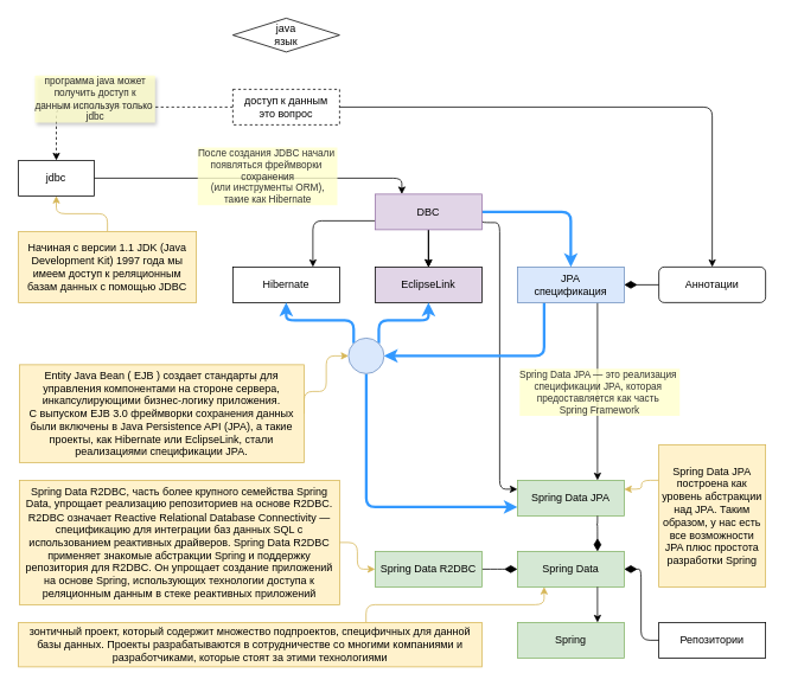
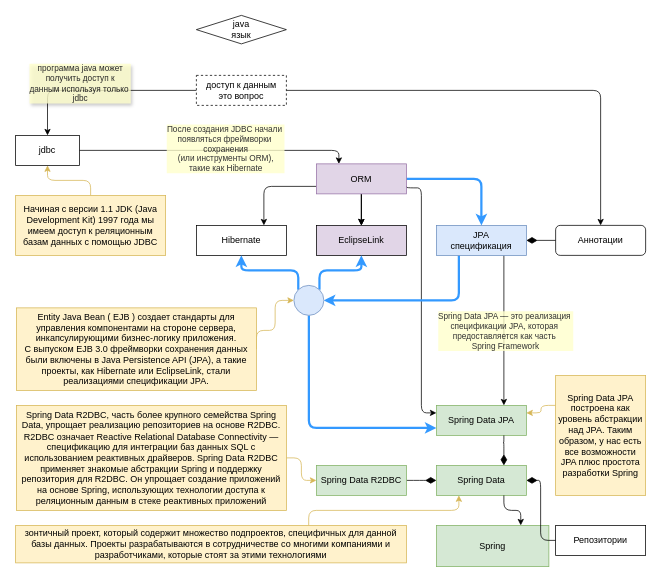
  <mxCell id="0" />
  <mxCell id="1" parent="0" />
  <mxCell id="2" value="java&lt;div&gt;язык&lt;/div&gt;" style="rhombus;whiteSpace=wrap;html=1;" vertex="1" parent="1"><mxGeometry x="261" y="20" width="120" height="38" as="geometry" /></mxCell>
- <mxCell id="3" value="" style="edgeStyle=orthogonalEdgeStyle;html=1;entryX=0.5;entryY=0;entryDx=0;entryDy=0;dashed=1;" edge="1" parent="1" source="6" target="9"><mxGeometry relative="1" as="geometry" /></mxCell>
+ <mxCell id="3" value="" style="edgeStyle=orthogonalEdgeStyle;html=1;entryX=0.5;entryY=0;entryDx=0;entryDy=0;" edge="1" parent="1" source="6" target="9"><mxGeometry relative="1" as="geometry" /></mxCell>
  <mxCell id="4" value="программа java может&lt;div&gt;получить доступ к&lt;/div&gt;&lt;div&gt;данным используя только&amp;nbsp;&lt;/div&gt;&lt;div&gt;jdbc&lt;/div&gt;" style="edgeLabel;html=1;align=center;verticalAlign=middle;resizable=0;points=[];fontFamily=Helvetica;fontSize=11;fontColor=default;labelBackgroundColor=#FFFFCC;textShadow=1;textOpacity=80;" vertex="1" connectable="0" parent="3"><mxGeometry x="-0.054" relative="1" as="geometry"><mxPoint x="-34" y="-10" as="offset" /></mxGeometry></mxCell>
  <mxCell id="5" value="" style="edgeStyle=orthogonalEdgeStyle;html=1;" edge="1" parent="1" source="6" target="46"><mxGeometry relative="1" as="geometry" /></mxCell>
  <mxCell id="6" value="доступ к данным&lt;div&gt;это вопрос&lt;/div&gt;" style="whiteSpace=wrap;html=1;rounded=0;dashed=1;" vertex="1" parent="1"><mxGeometry x="261" y="100" width="120" height="40" as="geometry" /></mxCell>
  <mxCell id="7" style="edgeStyle=orthogonalEdgeStyle;shape=connector;rounded=1;html=1;exitX=1;exitY=0.5;exitDx=0;exitDy=0;entryX=0.25;entryY=0;entryDx=0;entryDy=0;strokeColor=default;align=center;verticalAlign=middle;fontFamily=Helvetica;fontSize=11;fontColor=default;labelBackgroundColor=default;endArrow=classic;" edge="1" parent="1" source="9" target="16"><mxGeometry relative="1" as="geometry"><Array as="points"><mxPoint x="451" y="200" /></Array></mxGeometry></mxCell>
  <mxCell id="8" value="После создания JDBC начали&amp;nbsp;&lt;div&gt;появляться фреймворки&amp;nbsp;&lt;/div&gt;&lt;div&gt;сохранения&lt;/div&gt;&lt;div&gt;&amp;nbsp;(или инструменты ORM),&amp;nbsp;&lt;/div&gt;&lt;div&gt;такие как&amp;nbsp;Hibernate&lt;/div&gt;" style="edgeLabel;html=1;align=center;verticalAlign=middle;resizable=0;points=[];rounded=0;fillColor=none;gradientColor=none;fontFamily=Helvetica;fontSize=11;fontColor=default;textOpacity=80;labelBackgroundColor=#FFFFCC;" vertex="1" connectable="0" parent="7"><mxGeometry x="0.064" y="3" relative="1" as="geometry"><mxPoint as="offset" /></mxGeometry></mxCell>
  <mxCell id="9" value="jdbc" style="whiteSpace=wrap;html=1;rounded=0;" vertex="1" parent="1"><mxGeometry x="20" y="180" width="85" height="40" as="geometry" /></mxCell>
  <mxCell id="10" value="" style="edgeStyle=orthogonalEdgeStyle;shape=connector;rounded=1;html=1;strokeColor=default;align=center;verticalAlign=middle;fontFamily=Helvetica;fontSize=11;fontColor=default;labelBackgroundColor=default;endArrow=classic;entryX=0.75;entryY=0;entryDx=0;entryDy=0;exitX=0;exitY=0.75;exitDx=0;exitDy=0;" edge="1" parent="1" source="16" target="19"><mxGeometry relative="1" as="geometry"><mxPoint x="420" y="210" as="sourcePoint" /></mxGeometry></mxCell>
  <mxCell id="11" value="" style="edgeStyle=orthogonalEdgeStyle;shape=connector;rounded=1;html=1;strokeColor=#3399FF;align=center;verticalAlign=middle;fontFamily=Helvetica;fontSize=11;fontColor=default;labelBackgroundColor=default;endArrow=classic;exitX=1;exitY=0.5;exitDx=0;exitDy=0;fillColor=#dae8fc;strokeWidth=3;" edge="1" parent="1" source="16" target="23"><mxGeometry relative="1" as="geometry" /></mxCell>
  <mxCell id="12" value="" style="edgeStyle=orthogonalEdgeStyle;shape=connector;rounded=1;html=1;strokeColor=default;align=center;verticalAlign=middle;fontFamily=Helvetica;fontSize=11;fontColor=default;labelBackgroundColor=default;endArrow=classic;" edge="1" parent="1" source="16" target="24"><mxGeometry relative="1" as="geometry" /></mxCell>
  <mxCell id="13" value="" style="edgeStyle=orthogonalEdgeStyle;shape=connector;rounded=1;html=1;strokeColor=default;align=center;verticalAlign=middle;fontFamily=Helvetica;fontSize=11;fontColor=default;labelBackgroundColor=default;endArrow=classic;" edge="1" parent="1" source="16" target="24"><mxGeometry relative="1" as="geometry" /></mxCell>
  <mxCell id="14" value="" style="edgeStyle=orthogonalEdgeStyle;shape=connector;rounded=1;html=1;strokeColor=default;align=center;verticalAlign=middle;fontFamily=Helvetica;fontSize=11;fontColor=default;labelBackgroundColor=default;endArrow=classic;" edge="1" parent="1" source="16" target="24"><mxGeometry relative="1" as="geometry" /></mxCell>
  <mxCell id="15" style="edgeStyle=orthogonalEdgeStyle;shape=connector;rounded=1;html=1;exitX=1;exitY=0.75;exitDx=0;exitDy=0;strokeColor=default;align=center;verticalAlign=middle;fontFamily=Helvetica;fontSize=11;fontColor=default;labelBackgroundColor=default;endArrow=classic;entryX=0;entryY=0.25;entryDx=0;entryDy=0;" edge="1" parent="1" source="16" target="30"><mxGeometry relative="1" as="geometry"><Array as="points"><mxPoint x="541" y="250" /><mxPoint x="561" y="250" /><mxPoint x="561" y="550" /></Array></mxGeometry></mxCell>
- <mxCell id="16" value="DBC" style="whiteSpace=wrap;html=1;rounded=0;fillColor=#e1d5e7;strokeColor=#9673a6;" vertex="1" parent="1"><mxGeometry x="421" y="218" width="120" height="40" as="geometry" /></mxCell>
+ <mxCell id="16" value="ORM" style="whiteSpace=wrap;html=1;rounded=0;fillColor=#e1d5e7;strokeColor=#9673a6;" vertex="1" parent="1"><mxGeometry x="421" y="218" width="120" height="40" as="geometry" /></mxCell>
  <mxCell id="17" style="edgeStyle=orthogonalEdgeStyle;shape=connector;rounded=1;html=1;exitX=0.5;exitY=0;exitDx=0;exitDy=0;entryX=0.5;entryY=1;entryDx=0;entryDy=0;strokeColor=#d6b656;align=center;verticalAlign=middle;fontFamily=Helvetica;fontSize=11;fontColor=default;labelBackgroundColor=default;endArrow=classic;fillColor=#fff2cc;" edge="1" parent="1" source="18" target="9"><mxGeometry relative="1" as="geometry" /></mxCell>
  <mxCell id="18" value="Начиная с версии 1.1 JDK (Java Development Kit) 1997 года мы имеем доступ к реляционным базам данных с помощью JDBC" style="text;html=1;align=center;verticalAlign=middle;whiteSpace=wrap;rounded=0;fillColor=#fff2cc;strokeColor=#d6b656;" vertex="1" parent="1"><mxGeometry x="20" y="260" width="200" height="80" as="geometry" /></mxCell>
  <mxCell id="19" value="Hibernate" style="whiteSpace=wrap;html=1;rounded=0;strokeColor=default;align=center;verticalAlign=middle;fillColor=default;" vertex="1" parent="1"><mxGeometry x="261" y="300" width="120" height="40" as="geometry" /></mxCell>
  <mxCell id="20" style="edgeStyle=orthogonalEdgeStyle;shape=connector;rounded=1;html=1;exitX=0.25;exitY=1;exitDx=0;exitDy=0;entryX=1;entryY=0.5;entryDx=0;entryDy=0;strokeColor=#3399FF;align=center;verticalAlign=middle;fontFamily=Helvetica;fontSize=11;fontColor=default;labelBackgroundColor=default;endArrow=classic;fillColor=#dae8fc;strokeWidth=3;" edge="1" parent="1" source="23" target="41"><mxGeometry relative="1" as="geometry" /></mxCell>
  <mxCell id="21" style="edgeStyle=orthogonalEdgeStyle;shape=connector;rounded=1;html=1;exitX=0.75;exitY=1;exitDx=0;exitDy=0;strokeColor=default;align=center;verticalAlign=middle;fontFamily=Helvetica;fontSize=11;fontColor=default;labelBackgroundColor=default;endArrow=classic;entryX=0.75;entryY=0;entryDx=0;entryDy=0;" edge="1" parent="1" source="23" target="30"><mxGeometry relative="1" as="geometry" /></mxCell>
  <mxCell id="22" value="Spring Data JPA — это реализация&amp;nbsp;&lt;div&gt;спецификации JPA, которая&amp;nbsp;&lt;/div&gt;&lt;div&gt;предоставляется как часть&amp;nbsp;&lt;/div&gt;&lt;div&gt;Spring Framework&lt;/div&gt;" style="edgeLabel;html=1;align=center;verticalAlign=middle;resizable=0;points=[];rounded=0;fillColor=none;gradientColor=none;fontFamily=Helvetica;fontSize=11;fontColor=default;textOpacity=80;labelBackgroundColor=#FFFFCC;" vertex="1" connectable="0" parent="21"><mxGeometry x="-0.004" y="1" relative="1" as="geometry"><mxPoint as="offset" /></mxGeometry></mxCell>
  <mxCell id="23" value="JPA&lt;div&gt;спецификация&lt;/div&gt;" style="whiteSpace=wrap;html=1;rounded=0;fillColor=#dae8fc;strokeColor=#6c8ebf;" vertex="1" parent="1"><mxGeometry x="581" y="300" width="120" height="40" as="geometry" /></mxCell>
  <mxCell id="24" value="&lt;span style=&quot;color: rgb(0, 0, 0);&quot;&gt;EclipseLink&lt;/span&gt;" style="whiteSpace=wrap;html=1;rounded=0;fillColor=#e1d5e7;" vertex="1" parent="1"><mxGeometry x="421" y="300" width="120" height="40" as="geometry" /></mxCell>
  <mxCell id="25" style="edgeStyle=orthogonalEdgeStyle;shape=connector;rounded=1;html=1;exitX=0;exitY=0;exitDx=0;exitDy=0;entryX=0.5;entryY=1;entryDx=0;entryDy=0;strokeColor=#3399FF;align=center;verticalAlign=middle;fontFamily=Helvetica;fontSize=11;fontColor=default;labelBackgroundColor=default;endArrow=classic;strokeWidth=3;fillColor=#dae8fc;" edge="1" parent="1" source="41" target="19"><mxGeometry relative="1" as="geometry"><Array as="points"><mxPoint x="397" y="360" /><mxPoint x="321" y="360" /></Array></mxGeometry></mxCell>
  <mxCell id="26" style="edgeStyle=orthogonalEdgeStyle;shape=connector;rounded=1;html=1;exitX=1;exitY=0;exitDx=0;exitDy=0;entryX=0.5;entryY=1;entryDx=0;entryDy=0;strokeColor=#3399FF;align=center;verticalAlign=middle;fontFamily=Helvetica;fontSize=11;fontColor=default;labelBackgroundColor=default;endArrow=classic;strokeWidth=3;fillColor=#dae8fc;" edge="1" parent="1" source="41" target="24"><mxGeometry relative="1" as="geometry" /></mxCell>
  <mxCell id="27" style="edgeStyle=orthogonalEdgeStyle;shape=connector;rounded=1;html=1;exitX=0.5;exitY=1;exitDx=0;exitDy=0;entryX=0;entryY=0.75;entryDx=0;entryDy=0;strokeColor=#3399FF;align=center;verticalAlign=middle;fontFamily=Helvetica;fontSize=11;fontColor=default;labelBackgroundColor=default;endArrow=classic;strokeWidth=3;fillColor=#dae8fc;" edge="1" parent="1" source="41" target="30"><mxGeometry relative="1" as="geometry" /></mxCell>
  <mxCell id="28" style="edgeStyle=orthogonalEdgeStyle;shape=connector;rounded=1;html=1;exitX=1;exitY=0.5;exitDx=0;exitDy=0;entryX=0;entryY=0.5;entryDx=0;entryDy=0;strokeColor=#d6b656;align=center;verticalAlign=middle;fontFamily=Helvetica;fontSize=11;fontColor=default;labelBackgroundColor=default;endArrow=classic;fillColor=#fff2cc;" edge="1" parent="1" source="29" target="41"><mxGeometry relative="1" as="geometry"><Array as="points"><mxPoint x="366" y="440" /><mxPoint x="366" y="400" /></Array></mxGeometry></mxCell>
  <mxCell id="29" value="Entity Java Bean (&amp;nbsp;EJB&amp;nbsp;) создает стандарты для управления компонентами на стороне сервера, инкапсулирующими бизнес-логику приложения.&lt;br&gt;С выпуском EJB 3.0 фреймворки сохранения данных были включены в Java Persistence API (JPA), а такие проекты, как Hibernate или&amp;nbsp;EclipseLink,&amp;nbsp;стали реализациями спецификации JPA." style="text;html=1;align=center;verticalAlign=middle;whiteSpace=wrap;rounded=0;fillColor=#fff2cc;strokeColor=#d6b656;" vertex="1" parent="1"><mxGeometry x="21" y="410" width="320" height="110" as="geometry" /></mxCell>
  <mxCell id="30" value="Spring Data JPA" style="whiteSpace=wrap;html=1;rounded=0;fillColor=#d5e8d4;strokeColor=#82b366;" vertex="1" parent="1"><mxGeometry x="581" y="540" width="120" height="40" as="geometry" /></mxCell>
  <mxCell id="31" style="edgeStyle=orthogonalEdgeStyle;shape=connector;rounded=1;html=1;exitX=0.75;exitY=1;exitDx=0;exitDy=0;entryX=0.75;entryY=0;entryDx=0;entryDy=0;strokeColor=default;align=center;verticalAlign=middle;fontFamily=Helvetica;fontSize=11;fontColor=default;labelBackgroundColor=default;endArrow=diamondThin;endFill=1;startSize=6;endSize=12;" edge="1" parent="1" source="30" target="33"><mxGeometry relative="1" as="geometry"><Array as="points"><mxPoint x="670" y="590" /><mxPoint x="670" y="590" /></Array></mxGeometry></mxCell>
  <mxCell id="32" style="edgeStyle=orthogonalEdgeStyle;shape=connector;rounded=1;html=1;exitX=1;exitY=0.5;exitDx=0;exitDy=0;entryX=0;entryY=0.5;entryDx=0;entryDy=0;strokeColor=default;align=center;verticalAlign=middle;fontFamily=Helvetica;fontSize=11;fontColor=default;labelBackgroundColor=default;endArrow=diamondThin;startSize=6;endFill=1;endSize=12;" edge="1" parent="1" source="36" target="33"><mxGeometry relative="1" as="geometry"><Array as="points"><mxPoint x="560" y="640" /><mxPoint x="560" y="640" /></Array></mxGeometry></mxCell>
  <mxCell id="33" value="Spring Data" style="whiteSpace=wrap;html=1;rounded=0;fillColor=#d5e8d4;strokeColor=#82b366;" vertex="1" parent="1"><mxGeometry x="581" y="620" width="120" height="40" as="geometry" /></mxCell>
  <mxCell id="34" style="edgeStyle=orthogonalEdgeStyle;shape=connector;rounded=1;html=1;exitX=0.75;exitY=1;exitDx=0;exitDy=0;entryX=0.75;entryY=0;entryDx=0;entryDy=0;strokeColor=default;align=center;verticalAlign=middle;fontFamily=Helvetica;fontSize=11;fontColor=default;labelBackgroundColor=default;endArrow=classic;" edge="1" parent="1" source="33" target="35"><mxGeometry relative="1" as="geometry" /></mxCell>
- <mxCell id="35" value="Spring" style="whiteSpace=wrap;html=1;rounded=0;fillColor=#d5e8d4;strokeColor=#82b366;" vertex="1" parent="1"><mxGeometry x="581" y="700" width="120" height="40" as="geometry" /></mxCell>
+ <mxCell id="35" value="Spring" style="whiteSpace=wrap;html=1;rounded=0;fillColor=#d5e8d4;strokeColor=#82b366;" vertex="1" parent="1"><mxGeometry x="581" y="700" width="150" height="55" as="geometry" /></mxCell>
  <mxCell id="36" value="Spring Data R2DBC" style="whiteSpace=wrap;html=1;rounded=0;fillColor=#d5e8d4;strokeColor=#82b366;" vertex="1" parent="1"><mxGeometry x="421" y="620" width="120" height="40" as="geometry" /></mxCell>
  <mxCell id="37" style="edgeStyle=orthogonalEdgeStyle;shape=connector;rounded=1;html=1;exitX=0.75;exitY=0;exitDx=0;exitDy=0;entryX=0.25;entryY=1;entryDx=0;entryDy=0;strokeColor=#d6b656;align=center;verticalAlign=middle;fontFamily=Helvetica;fontSize=11;fontColor=default;labelBackgroundColor=default;endArrow=classic;fillColor=#fff2cc;" edge="1" parent="1" source="38" target="33"><mxGeometry relative="1" as="geometry" /></mxCell>
  <mxCell id="38" value="зонтичный проект, который содержит множество подпроектов, специфичных для данной базы данных. Проекты разрабатываются в сотрудничестве со многими компаниями и разработчиками, которые стоят за этими технологиями" style="text;html=1;align=center;verticalAlign=middle;whiteSpace=wrap;rounded=0;fillColor=#fff2cc;strokeColor=#d6b656;" vertex="1" parent="1"><mxGeometry x="20" y="700" width="521" height="50" as="geometry" /></mxCell>
  <mxCell id="39" style="edgeStyle=orthogonalEdgeStyle;shape=connector;rounded=1;html=1;exitX=1;exitY=0.5;exitDx=0;exitDy=0;entryX=0;entryY=0.5;entryDx=0;entryDy=0;strokeColor=#d6b656;align=center;verticalAlign=middle;fontFamily=Helvetica;fontSize=11;fontColor=default;labelBackgroundColor=default;endArrow=classic;fillColor=#fff2cc;" edge="1" parent="1" source="40" target="36"><mxGeometry relative="1" as="geometry" /></mxCell>
  <mxCell id="40" value="Spring Data R2DBC, часть более крупного семейства Spring Data, упрощает реализацию репозиториев на основе R2DBC. R2DBC означает Reactive Relational Database Connectivity — спецификацию для интеграции баз данных SQL с использованием реактивных драйверов. Spring Data R2DBC применяет знакомые абстракции Spring и поддержку репозитория для R2DBC. Он упрощает создание приложений на основе Spring, использующих технологии доступа к реляционным данным в стеке реактивных приложений" style="text;html=1;align=center;verticalAlign=middle;whiteSpace=wrap;rounded=0;fillColor=#fff2cc;strokeColor=#d6b656;" vertex="1" parent="1"><mxGeometry x="21" y="540" width="360" height="140" as="geometry" /></mxCell>
  <mxCell id="41" value="" style="ellipse;whiteSpace=wrap;html=1;aspect=fixed;rounded=0;align=center;verticalAlign=middle;fontFamily=Helvetica;fontSize=12;fontColor=default;labelBackgroundColor=default;fillColor=#dae8fc;gradientColor=none;strokeColor=#6c8ebf;" vertex="1" parent="1"><mxGeometry x="391" y="380" width="40" height="40" as="geometry" /></mxCell>
  <mxCell id="42" style="edgeStyle=orthogonalEdgeStyle;shape=connector;rounded=1;html=1;exitX=0;exitY=0.25;exitDx=0;exitDy=0;entryX=1;entryY=0.25;entryDx=0;entryDy=0;strokeColor=#d6b656;align=center;verticalAlign=middle;fontFamily=Helvetica;fontSize=11;fontColor=default;labelBackgroundColor=default;endArrow=classic;fillColor=#fff2cc;" edge="1" parent="1" source="43" target="30"><mxGeometry relative="1" as="geometry" /></mxCell>
  <mxCell id="43" value="Spring Data JPA построена как уровень абстракции над JPA. Таким образом, у нас есть все возможности JPA плюс простота разработки Spring" style="text;html=1;align=center;verticalAlign=middle;whiteSpace=wrap;rounded=0;fillColor=#fff2cc;strokeColor=#d6b656;" vertex="1" parent="1"><mxGeometry x="740" y="500" width="120" height="160" as="geometry" /></mxCell>
  <mxCell id="44" value="Репозитории" style="rounded=0;whiteSpace=wrap;html=1;align=center;verticalAlign=middle;fontFamily=Helvetica;fontSize=12;fontColor=default;labelBackgroundColor=default;fillColor=default;gradientColor=none;strokeColor=default;" vertex="1" parent="1"><mxGeometry x="740" y="700" width="120" height="40" as="geometry" /></mxCell>
  <mxCell id="45" style="edgeStyle=orthogonalEdgeStyle;shape=connector;rounded=1;html=1;exitX=0;exitY=0.5;exitDx=0;exitDy=0;entryX=1;entryY=0.5;entryDx=0;entryDy=0;strokeColor=default;align=center;verticalAlign=middle;fontFamily=Helvetica;fontSize=11;fontColor=default;labelBackgroundColor=default;endArrow=diamondThin;endFill=1;startSize=6;endSize=12;" edge="1" parent="1" source="44" target="33"><mxGeometry relative="1" as="geometry"><mxPoint x="681" y="590" as="sourcePoint" /><mxPoint x="681" y="630" as="targetPoint" /><Array as="points"><mxPoint x="720" y="720" /><mxPoint x="720" y="640" /></Array></mxGeometry></mxCell>
  <mxCell id="46" value="Аннотации" style="whiteSpace=wrap;html=1;align=center;verticalAlign=middle;fontFamily=Helvetica;fontSize=12;fontColor=default;labelBackgroundColor=default;fillColor=default;gradientColor=none;strokeColor=default;rounded=1;" vertex="1" parent="1"><mxGeometry x="740" y="300" width="120" height="40" as="geometry" /></mxCell>
  <mxCell id="47" style="edgeStyle=orthogonalEdgeStyle;shape=connector;rounded=1;html=1;entryX=1;entryY=0.5;entryDx=0;entryDy=0;strokeColor=default;align=center;verticalAlign=middle;fontFamily=Helvetica;fontSize=11;fontColor=default;labelBackgroundColor=default;endArrow=diamondThin;endFill=1;startSize=6;endSize=12;exitX=0;exitY=0.5;exitDx=0;exitDy=0;" edge="1" parent="1" source="46" target="23"><mxGeometry relative="1" as="geometry"><mxPoint x="800" y="370" as="sourcePoint" /><mxPoint x="711" y="650" as="targetPoint" /><Array as="points"><mxPoint x="700" y="320" /><mxPoint x="700" y="320" /></Array></mxGeometry></mxCell>
